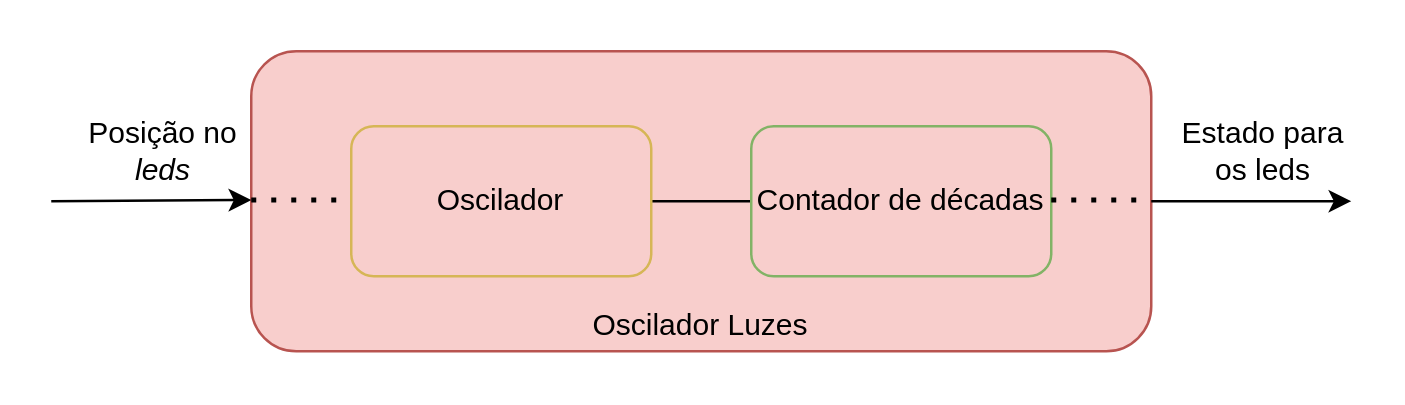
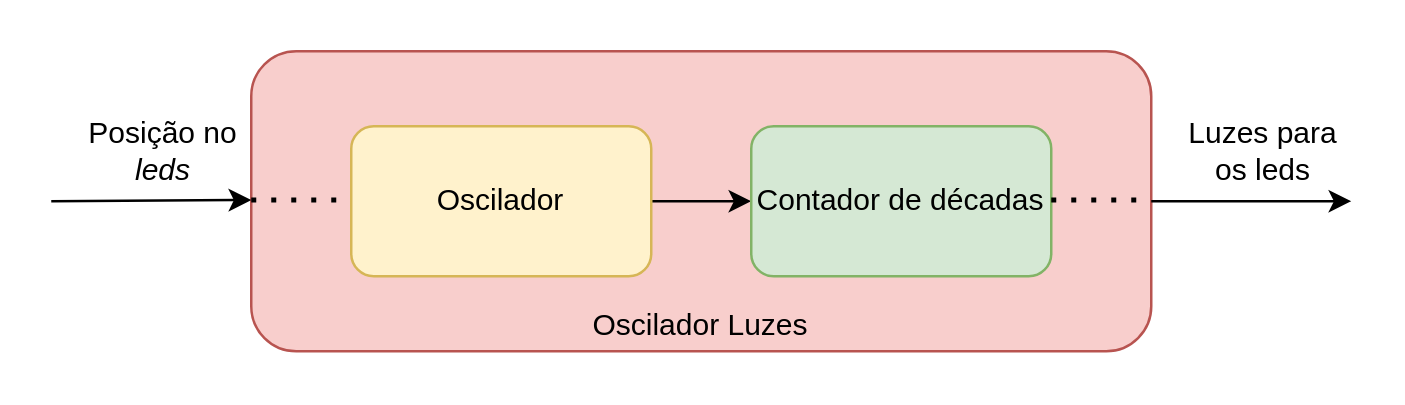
  <mxCell id="0" />
  <mxCell id="1" parent="0" />
  <mxCell id="2" value="" style="rounded=1;whiteSpace=wrap;html=1;fillColor=#f8cecc;strokeColor=#b85450;" parent="1" vertex="1"><mxGeometry x="100" y="20" width="360" height="120" as="geometry" /></mxCell>
- <mxCell id="3" value="" style="edgeStyle=orthogonalEdgeStyle;rounded=0;orthogonalLoop=1;jettySize=auto;html=1;endArrow=none;" parent="1" source="4" target="5" edge="1"><mxGeometry relative="1" as="geometry" /></mxCell>
- <mxCell id="4" value="Oscilador" style="rounded=1;whiteSpace=wrap;html=1;fillColor=#f8cecc;strokeColor=#d6b656;" parent="1" vertex="1"><mxGeometry x="140" y="50" width="120" height="60" as="geometry" /></mxCell>
- <mxCell id="5" value="Contador de décadas" style="rounded=1;whiteSpace=wrap;html=1;fillColor=#f8cecc;strokeColor=#82b366;" parent="1" vertex="1"><mxGeometry x="300" y="50" width="120" height="60" as="geometry" /></mxCell>
+ <mxCell id="3" value="" style="edgeStyle=orthogonalEdgeStyle;rounded=0;orthogonalLoop=1;jettySize=auto;html=1;" parent="1" source="4" target="5" edge="1"><mxGeometry relative="1" as="geometry" /></mxCell>
+ <mxCell id="4" value="Oscilador" style="rounded=1;whiteSpace=wrap;html=1;fillColor=#fff2cc;strokeColor=#d6b656;" parent="1" vertex="1"><mxGeometry x="140" y="50" width="120" height="60" as="geometry" /></mxCell>
+ <mxCell id="5" value="Contador de décadas" style="rounded=1;whiteSpace=wrap;html=1;fillColor=#d5e8d4;strokeColor=#82b366;" parent="1" vertex="1"><mxGeometry x="300" y="50" width="120" height="60" as="geometry" /></mxCell>
  <mxCell id="6" value="" style="endArrow=classic;html=1;" parent="1" edge="1"><mxGeometry width="50" height="50" relative="1" as="geometry"><mxPoint x="20" y="80" as="sourcePoint" /><mxPoint x="100" y="79.5" as="targetPoint" /></mxGeometry></mxCell>
  <mxCell id="7" value="" style="endArrow=classic;html=1;" edge="1" parent="1"><mxGeometry width="50" height="50" relative="1" as="geometry"><mxPoint x="460" y="80" as="sourcePoint" /><mxPoint x="540" y="80" as="targetPoint" /></mxGeometry></mxCell>
  <mxCell id="8" value="" style="endArrow=none;dashed=1;html=1;dashPattern=1 3;strokeWidth=2;" edge="1" parent="1"><mxGeometry width="50" height="50" relative="1" as="geometry"><mxPoint x="100" y="79.5" as="sourcePoint" /><mxPoint x="140" y="79.5" as="targetPoint" /></mxGeometry></mxCell>
  <mxCell id="9" value="Posição no &lt;i&gt;leds&lt;/i&gt;" style="text;html=1;strokeColor=none;fillColor=none;align=center;verticalAlign=middle;whiteSpace=wrap;rounded=0;" vertex="1" parent="1"><mxGeometry x="30" y="50" width="70" height="20" as="geometry" /></mxCell>
- <mxCell id="10" value="Estado para os leds" style="text;html=1;strokeColor=none;fillColor=none;align=center;verticalAlign=middle;whiteSpace=wrap;rounded=0;" vertex="1" parent="1"><mxGeometry x="470" y="50" width="70" height="20" as="geometry" /></mxCell>
+ <mxCell id="10" value="Luzes para os leds" style="text;html=1;strokeColor=none;fillColor=none;align=center;verticalAlign=middle;whiteSpace=wrap;rounded=0;" vertex="1" parent="1"><mxGeometry x="470" y="50" width="70" height="20" as="geometry" /></mxCell>
  <mxCell id="11" value="" style="endArrow=none;dashed=1;html=1;dashPattern=1 3;strokeWidth=2;" edge="1" parent="1"><mxGeometry width="50" height="50" relative="1" as="geometry"><mxPoint x="420" y="79.5" as="sourcePoint" /><mxPoint x="460" y="79.5" as="targetPoint" /></mxGeometry></mxCell>
  <mxCell id="12" value="Oscilador Luzes" style="text;html=1;strokeColor=none;fillColor=none;align=center;verticalAlign=middle;whiteSpace=wrap;rounded=0;" vertex="1" parent="1"><mxGeometry x="215" y="120" width="130" height="20" as="geometry" /></mxCell>
